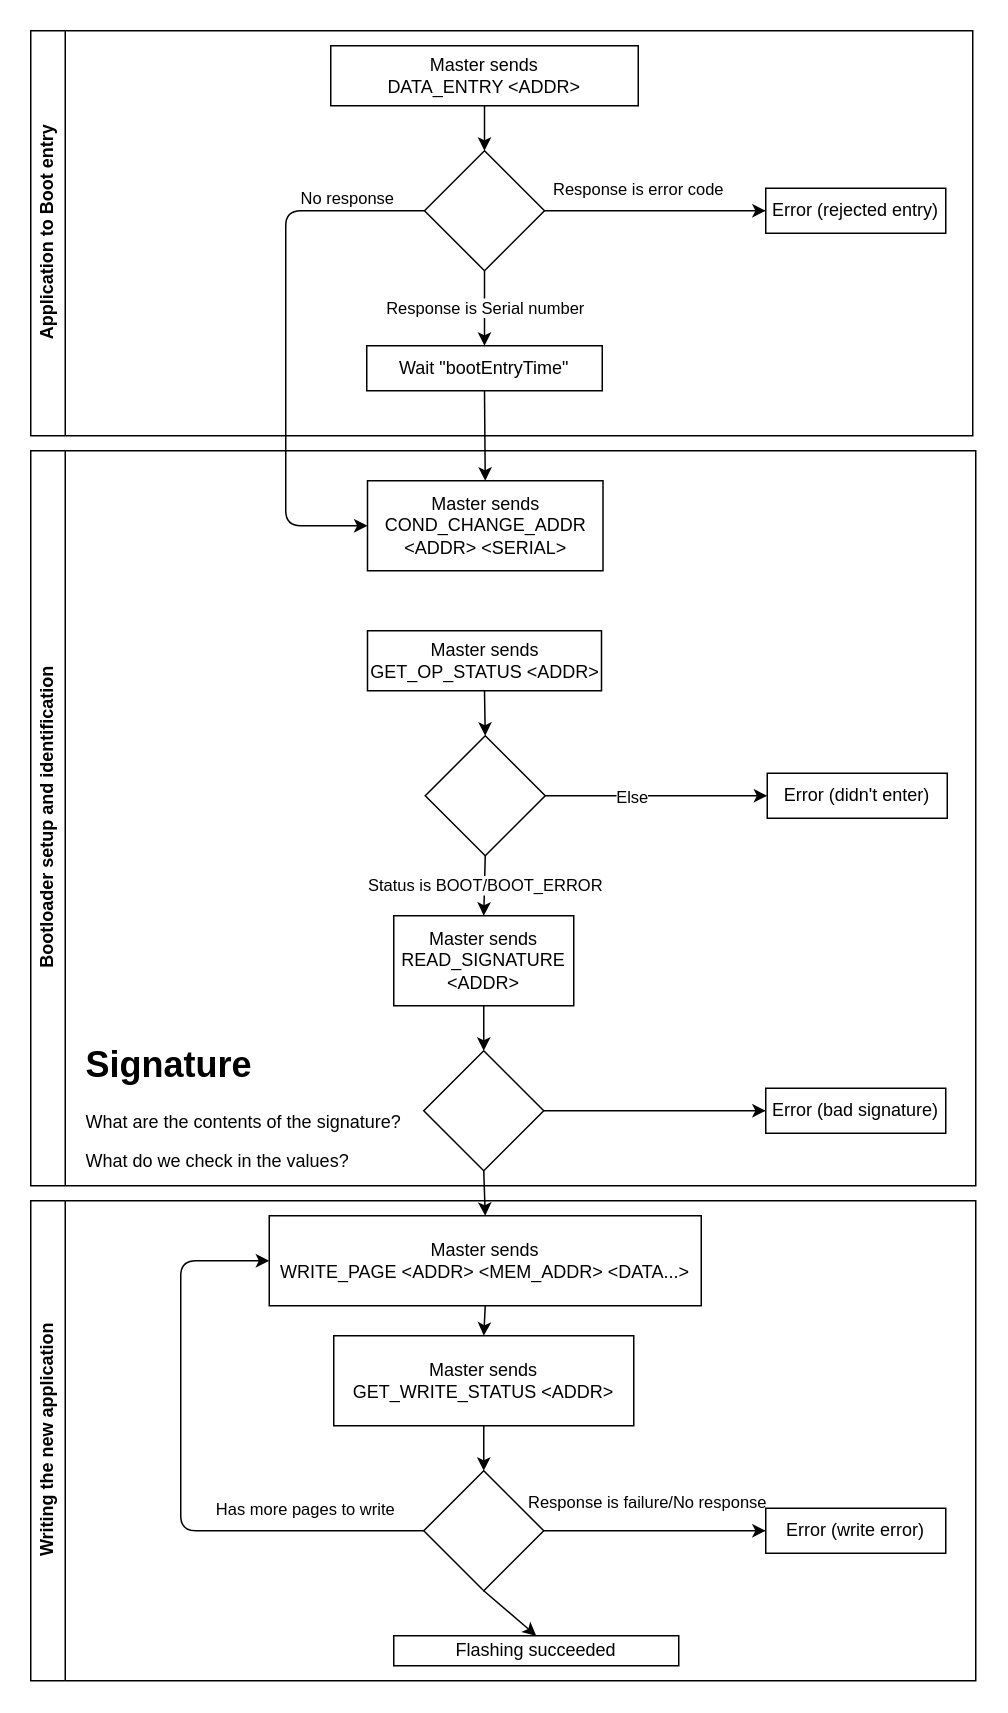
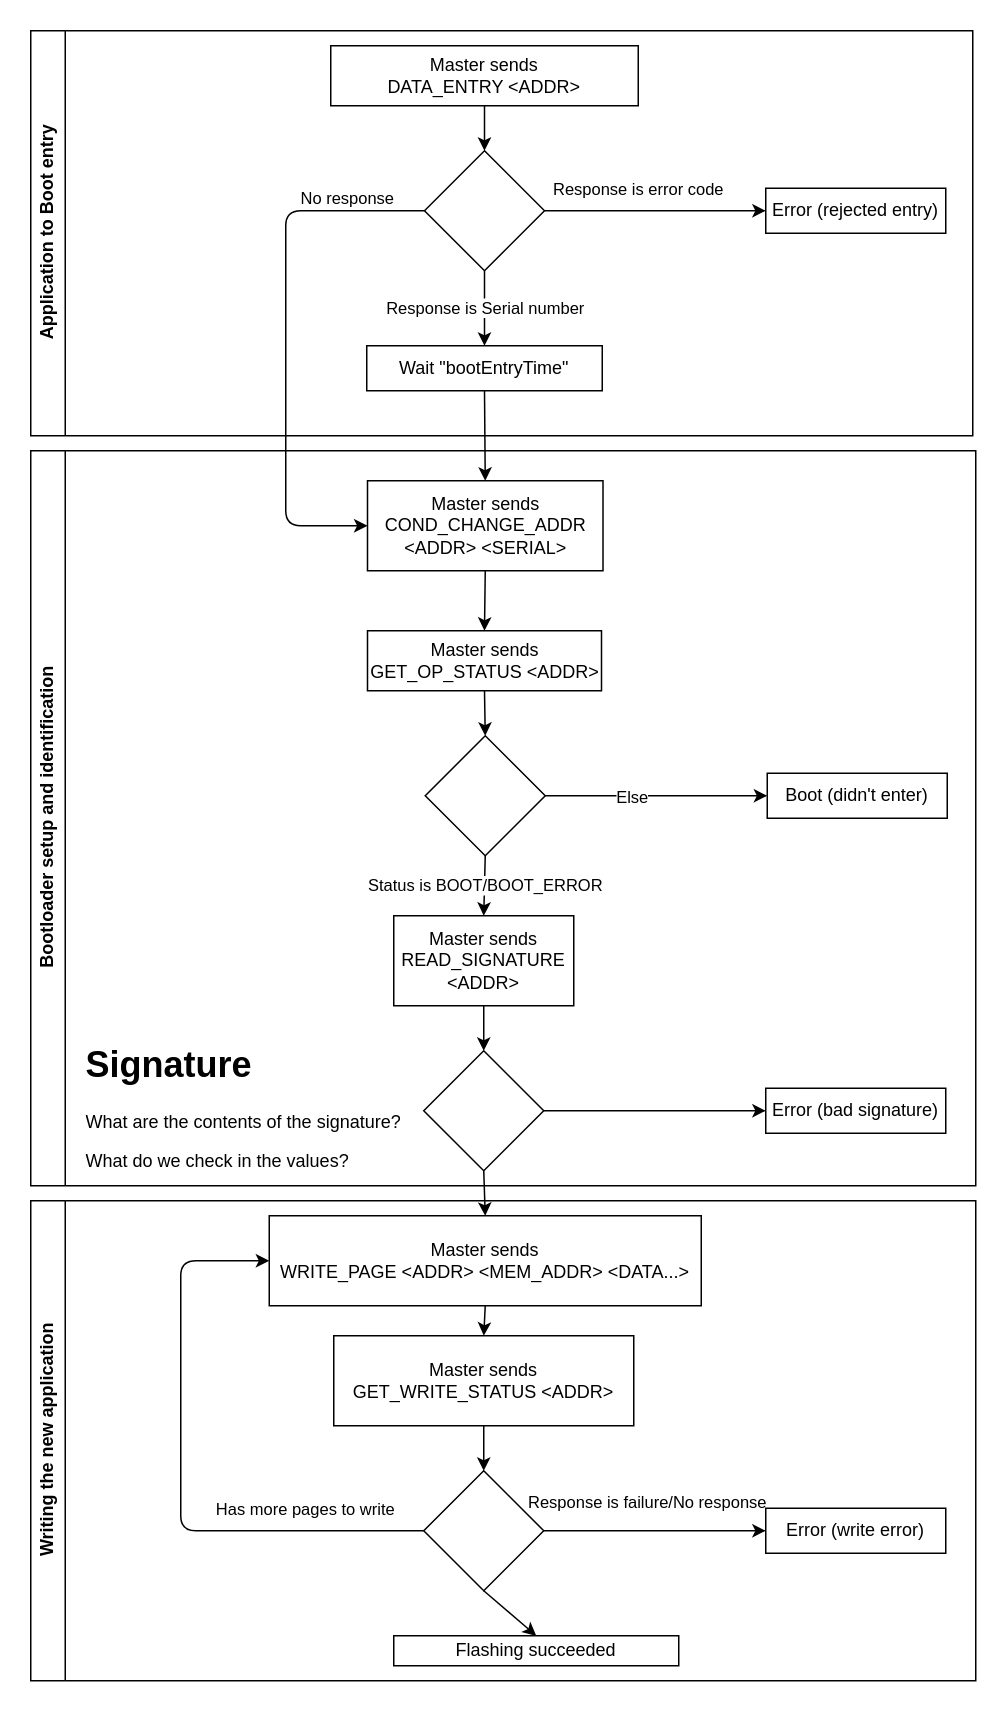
  <mxCell id="0" />
  <mxCell id="1" parent="0" />
+ <mxCell id="2" style="edgeStyle=none;html=1;exitX=0.5;exitY=1;exitDx=0;exitDy=0;entryX=0.5;entryY=0;entryDx=0;entryDy=0;" edge="1" parent="1" source="44" target="4"><mxGeometry relative="1" as="geometry" /></mxCell>
  <mxCell id="3" style="edgeStyle=none;html=1;exitX=0.5;exitY=1;exitDx=0;exitDy=0;entryX=0.5;entryY=0;entryDx=0;entryDy=0;" edge="1" parent="1" source="4" target="9"><mxGeometry relative="1" as="geometry" /></mxCell>
  <mxCell id="4" value="Master sends&lt;br&gt;GET_OP_STATUS &amp;lt;ADDR&amp;gt;" style="rounded=0;whiteSpace=wrap;html=1;" vertex="1" parent="1"><mxGeometry x="244.5" y="420" width="156" height="40" as="geometry" /></mxCell>
  <mxCell id="5" style="edgeStyle=none;html=1;exitX=1;exitY=0.5;exitDx=0;exitDy=0;entryX=0;entryY=0.5;entryDx=0;entryDy=0;" edge="1" parent="1" source="9" target="10"><mxGeometry relative="1" as="geometry" /></mxCell>
  <mxCell id="6" value="Else" style="edgeLabel;html=1;align=center;verticalAlign=middle;resizable=0;points=[];" vertex="1" connectable="0" parent="5"><mxGeometry x="-0.23" relative="1" as="geometry"><mxPoint as="offset" /></mxGeometry></mxCell>
  <mxCell id="7" style="edgeStyle=none;html=1;exitX=0.5;exitY=1;exitDx=0;exitDy=0;entryX=0.5;entryY=0;entryDx=0;entryDy=0;" edge="1" parent="1" source="9" target="12"><mxGeometry relative="1" as="geometry" /></mxCell>
  <mxCell id="8" value="Status is BOOT/BOOT_ERROR" style="edgeLabel;html=1;align=center;verticalAlign=middle;resizable=0;points=[];" vertex="1" connectable="0" parent="7"><mxGeometry x="-0.453" relative="1" as="geometry"><mxPoint y="9" as="offset" /></mxGeometry></mxCell>
  <mxCell id="9" value="" style="rhombus;whiteSpace=wrap;html=1;" vertex="1" parent="1"><mxGeometry x="283" y="490" width="80" height="80" as="geometry" /></mxCell>
- <mxCell id="10" value="Error (didn't enter)" style="rounded=0;whiteSpace=wrap;html=1;" vertex="1" parent="1"><mxGeometry x="511" y="515" width="120" height="30" as="geometry" /></mxCell>
+ <mxCell id="10" value="Boot (didn't enter)" style="rounded=0;whiteSpace=wrap;html=1;" vertex="1" parent="1"><mxGeometry x="511" y="515" width="120" height="30" as="geometry" /></mxCell>
  <mxCell id="11" style="edgeStyle=none;html=1;exitX=0.5;exitY=1;exitDx=0;exitDy=0;entryX=0.5;entryY=0;entryDx=0;entryDy=0;" edge="1" parent="1" source="12" target="15"><mxGeometry relative="1" as="geometry" /></mxCell>
  <mxCell id="12" value="Master sends&lt;br&gt;READ_SIGNATURE &amp;lt;ADDR&amp;gt;" style="rounded=0;whiteSpace=wrap;html=1;" vertex="1" parent="1"><mxGeometry x="262" y="610" width="120" height="60" as="geometry" /></mxCell>
  <mxCell id="13" style="edgeStyle=none;html=1;exitX=1;exitY=0.5;exitDx=0;exitDy=0;entryX=0;entryY=0.5;entryDx=0;entryDy=0;" edge="1" parent="1" source="15" target="16"><mxGeometry relative="1" as="geometry" /></mxCell>
  <mxCell id="14" style="edgeStyle=none;html=1;exitX=0.5;exitY=1;exitDx=0;exitDy=0;entryX=0.5;entryY=0;entryDx=0;entryDy=0;" edge="1" parent="1" source="15" target="18"><mxGeometry relative="1" as="geometry" /></mxCell>
  <mxCell id="15" value="" style="rhombus;whiteSpace=wrap;html=1;" vertex="1" parent="1"><mxGeometry x="282" y="700" width="80" height="80" as="geometry" /></mxCell>
  <mxCell id="16" value="Error (bad signature)" style="rounded=0;whiteSpace=wrap;html=1;" vertex="1" parent="1"><mxGeometry x="510" y="725" width="120" height="30" as="geometry" /></mxCell>
  <mxCell id="17" style="edgeStyle=none;html=1;exitX=0.5;exitY=1;exitDx=0;exitDy=0;entryX=0.5;entryY=0;entryDx=0;entryDy=0;" edge="1" parent="1" source="18" target="20"><mxGeometry relative="1" as="geometry" /></mxCell>
  <mxCell id="18" value="Master sends&lt;br&gt;WRITE_PAGE &amp;lt;ADDR&amp;gt; &amp;lt;MEM_ADDR&amp;gt; &amp;lt;DATA...&amp;gt;" style="rounded=0;whiteSpace=wrap;html=1;" vertex="1" parent="1"><mxGeometry x="179" y="810" width="288" height="60" as="geometry" /></mxCell>
  <mxCell id="19" style="edgeStyle=none;html=1;exitX=0.5;exitY=1;exitDx=0;exitDy=0;entryX=0.5;entryY=0;entryDx=0;entryDy=0;" edge="1" parent="1" source="20" target="26"><mxGeometry relative="1" as="geometry" /></mxCell>
  <mxCell id="20" value="Master sends&lt;br&gt;GET_WRITE_STATUS &amp;lt;ADDR&amp;gt;" style="rounded=0;whiteSpace=wrap;html=1;" vertex="1" parent="1"><mxGeometry x="222" y="890" width="200" height="60" as="geometry" /></mxCell>
  <mxCell id="21" style="edgeStyle=none;html=1;exitX=1;exitY=0.5;exitDx=0;exitDy=0;" edge="1" parent="1" source="26" target="27"><mxGeometry relative="1" as="geometry" /></mxCell>
  <mxCell id="22" value="Response is failure/No response" style="edgeLabel;html=1;align=center;verticalAlign=middle;resizable=0;points=[];" vertex="1" connectable="0" parent="21"><mxGeometry x="-0.595" y="-1" relative="1" as="geometry"><mxPoint x="38" y="-21" as="offset" /></mxGeometry></mxCell>
  <mxCell id="23" style="edgeStyle=none;html=1;exitX=0.5;exitY=1;exitDx=0;exitDy=0;entryX=0.5;entryY=0;entryDx=0;entryDy=0;" edge="1" parent="1" source="26" target="28"><mxGeometry relative="1" as="geometry" /></mxCell>
  <mxCell id="24" style="edgeStyle=none;html=1;exitX=0;exitY=0.5;exitDx=0;exitDy=0;entryX=0;entryY=0.5;entryDx=0;entryDy=0;" edge="1" parent="1" source="26" target="18"><mxGeometry relative="1" as="geometry"><Array as="points"><mxPoint x="120" y="1020" /><mxPoint x="120" y="840" /></Array></mxGeometry></mxCell>
  <mxCell id="25" value="Has more pages to write" style="edgeLabel;html=1;align=center;verticalAlign=middle;resizable=0;points=[];" vertex="1" connectable="0" parent="24"><mxGeometry x="-0.507" y="-1" relative="1" as="geometry"><mxPoint x="19" y="-14" as="offset" /></mxGeometry></mxCell>
  <mxCell id="26" value="" style="rhombus;whiteSpace=wrap;html=1;" vertex="1" parent="1"><mxGeometry x="282" y="980" width="80" height="80" as="geometry" /></mxCell>
  <mxCell id="27" value="Error (write error)" style="rounded=0;whiteSpace=wrap;html=1;" vertex="1" parent="1"><mxGeometry x="510" y="1005" width="120" height="30" as="geometry" /></mxCell>
  <mxCell id="28" value="Flashing succeeded" style="rounded=0;whiteSpace=wrap;html=1;" vertex="1" parent="1"><mxGeometry x="262" y="1090" width="190" height="20" as="geometry" /></mxCell>
  <mxCell id="29" value="&lt;h1&gt;Signature&lt;/h1&gt;&lt;p&gt;What are the contents of the signature?&lt;/p&gt;&lt;p&gt;What do we check in the values?&lt;/p&gt;" style="text;html=1;strokeColor=none;fillColor=none;spacing=5;spacingTop=-20;whiteSpace=wrap;overflow=hidden;rounded=0;" vertex="1" parent="1"><mxGeometry x="52" y="690" width="230" height="90" as="geometry" /></mxCell>
  <mxCell id="30" value="Application to Boot entry" style="swimlane;horizontal=0;whiteSpace=wrap;html=1;" vertex="1" parent="1"><mxGeometry width="628" height="270" as="geometry" x="20" y="20" /></mxCell>
  <mxCell id="31" value="" style="rhombus;whiteSpace=wrap;html=1;" vertex="1" parent="30"><mxGeometry x="262.5" y="80" width="80" height="80" as="geometry" /></mxCell>
  <mxCell id="32" value="Master sends&lt;br&gt;DATA_ENTRY &amp;lt;ADDR&amp;gt;" style="rounded=0;whiteSpace=wrap;html=1;" vertex="1" parent="30"><mxGeometry x="200" y="10" width="205" height="40" as="geometry" /></mxCell>
  <mxCell id="33" style="edgeStyle=none;html=1;exitX=0.5;exitY=1;exitDx=0;exitDy=0;entryX=0.5;entryY=0;entryDx=0;entryDy=0;" edge="1" parent="30" source="32" target="31"><mxGeometry relative="1" as="geometry" /></mxCell>
  <mxCell id="34" value="Error (rejected entry)" style="rounded=0;whiteSpace=wrap;html=1;" vertex="1" parent="30"><mxGeometry x="490" y="105" width="120" height="30" as="geometry" /></mxCell>
  <mxCell id="35" style="edgeStyle=none;html=1;exitX=1;exitY=0.5;exitDx=0;exitDy=0;entryX=0;entryY=0.5;entryDx=0;entryDy=0;" edge="1" parent="30" source="31" target="34"><mxGeometry relative="1" as="geometry" /></mxCell>
  <mxCell id="36" value="Response is error code" style="edgeLabel;html=1;align=center;verticalAlign=middle;resizable=0;points=[];" vertex="1" connectable="0" parent="35"><mxGeometry x="-0.299" relative="1" as="geometry"><mxPoint x="10" y="-15" as="offset" /></mxGeometry></mxCell>
  <mxCell id="37" value="Wait &quot;bootEntryTime&quot;" style="rounded=0;whiteSpace=wrap;html=1;" vertex="1" parent="30"><mxGeometry x="224" y="210" width="157" height="30" as="geometry" /></mxCell>
  <mxCell id="38" style="edgeStyle=none;html=1;exitX=0.5;exitY=1;exitDx=0;exitDy=0;entryX=0.5;entryY=0;entryDx=0;entryDy=0;" edge="1" parent="30" source="31" target="37"><mxGeometry relative="1" as="geometry" /></mxCell>
  <mxCell id="39" value="Response is Serial number" style="edgeLabel;html=1;align=center;verticalAlign=middle;resizable=0;points=[];" vertex="1" connectable="0" parent="38"><mxGeometry x="0.167" y="1" relative="1" as="geometry"><mxPoint x="-1" y="-5" as="offset" /></mxGeometry></mxCell>
  <mxCell id="40" style="edgeStyle=none;html=1;exitX=0.5;exitY=1;exitDx=0;exitDy=0;entryX=0.5;entryY=0;entryDx=0;entryDy=0;" edge="1" parent="1" source="37" target="44"><mxGeometry relative="1" as="geometry" /></mxCell>
  <mxCell id="41" style="edgeStyle=none;html=1;exitX=0;exitY=0.5;exitDx=0;exitDy=0;entryX=0;entryY=0.5;entryDx=0;entryDy=0;" edge="1" parent="1" source="31" target="44"><mxGeometry relative="1" as="geometry"><Array as="points"><mxPoint x="190" y="140" /><mxPoint x="190" y="350" /></Array></mxGeometry></mxCell>
  <mxCell id="42" value="No response" style="edgeLabel;html=1;align=center;verticalAlign=middle;resizable=0;points=[];" vertex="1" connectable="0" parent="41"><mxGeometry x="0.247" y="2" relative="1" as="geometry"><mxPoint x="38" y="-139" as="offset" /></mxGeometry></mxCell>
  <mxCell id="43" value="Bootloader setup and identification" style="swimlane;horizontal=0;whiteSpace=wrap;html=1;startSize=23;" vertex="1" parent="1"><mxGeometry y="300" width="630" height="490" as="geometry" x="20" /></mxCell>
  <mxCell id="44" value="Master sends&lt;br&gt;COND_CHANGE_ADDR &amp;lt;ADDR&amp;gt; &amp;lt;SERIAL&amp;gt;" style="rounded=0;whiteSpace=wrap;html=1;" vertex="1" parent="43"><mxGeometry x="224.5" y="20" width="157" height="60" as="geometry" /></mxCell>
  <mxCell id="45" value="Writing the new application" style="swimlane;horizontal=0;whiteSpace=wrap;html=1;" vertex="1" parent="1"><mxGeometry y="800" width="630" height="320" as="geometry" x="20" /></mxCell>
